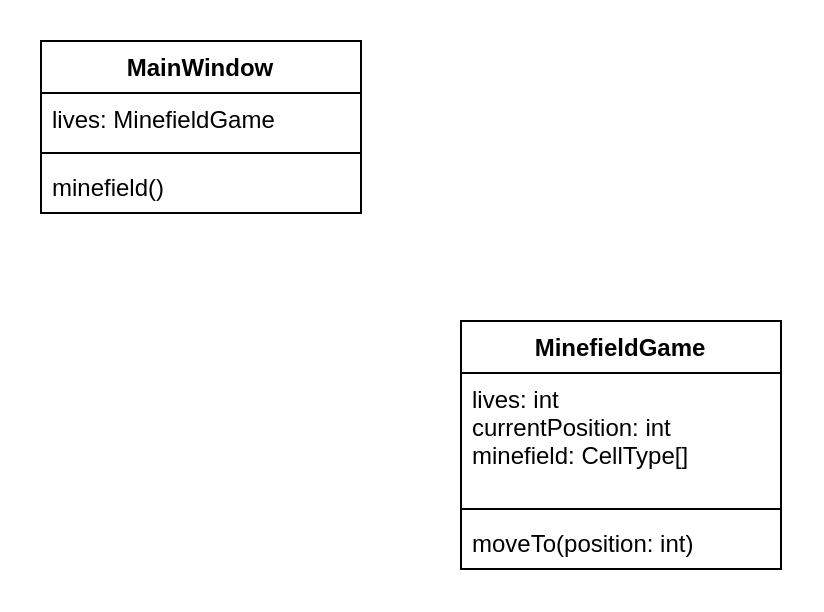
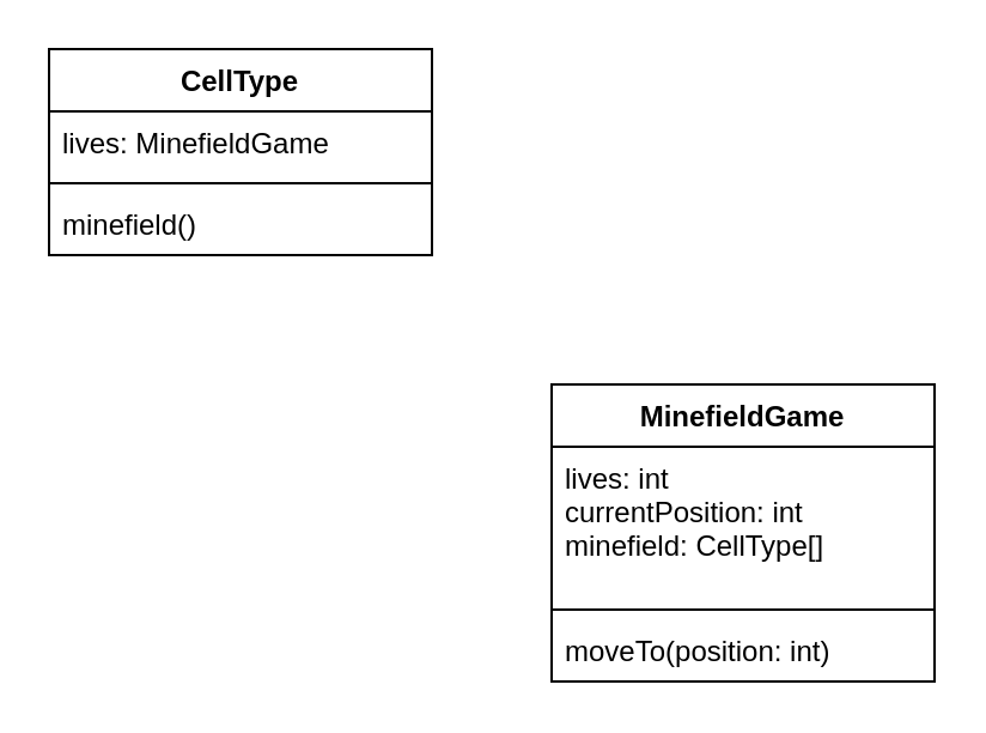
  <mxCell id="0" />
  <mxCell id="1" parent="0" />
- <mxCell id="2" value="MainWindow" style="swimlane;fontStyle=1;align=center;verticalAlign=top;childLayout=stackLayout;horizontal=1;startSize=26;horizontalStack=0;resizeParent=1;resizeParentMax=0;resizeLast=0;collapsible=1;marginBottom=0;" vertex="1" parent="1"><mxGeometry x="20" y="20" width="160" height="86" as="geometry" /></mxCell>
+ <mxCell id="2" value="CellType" style="swimlane;fontStyle=1;align=center;verticalAlign=top;childLayout=stackLayout;horizontal=1;startSize=26;horizontalStack=0;resizeParent=1;resizeParentMax=0;resizeLast=0;collapsible=1;marginBottom=0;" vertex="1" parent="1"><mxGeometry x="20" y="20" width="160" height="86" as="geometry" /></mxCell>
  <mxCell id="3" value="lives: MinefieldGame" style="text;strokeColor=none;fillColor=none;align=left;verticalAlign=top;spacingLeft=4;spacingRight=4;overflow=hidden;rotatable=0;points=[[0,0.5],[1,0.5]];portConstraint=eastwest;" vertex="1" parent="2"><mxGeometry y="26" width="160" height="26" as="geometry" /></mxCell>
  <mxCell id="4" value="" style="line;strokeWidth=1;fillColor=none;align=left;verticalAlign=middle;spacingTop=-1;spacingLeft=3;spacingRight=3;rotatable=0;labelPosition=right;points=[];portConstraint=eastwest;" vertex="1" parent="2"><mxGeometry y="52" width="160" height="8" as="geometry" /></mxCell>
  <mxCell id="5" value="minefield()" style="text;strokeColor=none;fillColor=none;align=left;verticalAlign=top;spacingLeft=4;spacingRight=4;overflow=hidden;rotatable=0;points=[[0,0.5],[1,0.5]];portConstraint=eastwest;" vertex="1" parent="2"><mxGeometry y="60" width="160" height="26" as="geometry" /></mxCell>
  <mxCell id="6" value="MinefieldGame" style="swimlane;fontStyle=1;align=center;verticalAlign=top;childLayout=stackLayout;horizontal=1;startSize=26;horizontalStack=0;resizeParent=1;resizeParentMax=0;resizeLast=0;collapsible=1;marginBottom=0;" vertex="1" parent="1"><mxGeometry x="230" y="160" width="160" height="124" as="geometry" /></mxCell>
  <mxCell id="7" value="lives: int&#10;currentPosition: int&#10;minefield: CellType[]" style="text;strokeColor=none;fillColor=none;align=left;verticalAlign=top;spacingLeft=4;spacingRight=4;overflow=hidden;rotatable=0;points=[[0,0.5],[1,0.5]];portConstraint=eastwest;" vertex="1" parent="6"><mxGeometry y="26" width="160" height="64" as="geometry" /></mxCell>
  <mxCell id="8" value="" style="line;strokeWidth=1;fillColor=none;align=left;verticalAlign=middle;spacingTop=-1;spacingLeft=3;spacingRight=3;rotatable=0;labelPosition=right;points=[];portConstraint=eastwest;" vertex="1" parent="6"><mxGeometry y="90" width="160" height="8" as="geometry" /></mxCell>
  <mxCell id="9" value="moveTo(position: int)" style="text;strokeColor=none;fillColor=none;align=left;verticalAlign=top;spacingLeft=4;spacingRight=4;overflow=hidden;rotatable=0;points=[[0,0.5],[1,0.5]];portConstraint=eastwest;" vertex="1" parent="6"><mxGeometry y="98" width="160" height="26" as="geometry" /></mxCell>
